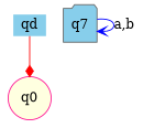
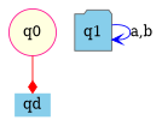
  strict digraph {
    rankdir=TB
    node [color=deeppink fillcolor=skyblue style=filled]
    qd [height=0 shape=none width=0]
    q0 [fillcolor=lightyellow height=0.5 shape=circle width=0.5]
-   q1 [color=gray40 height=0.5 shape=folder width=0.5 label=q7]
-   qd -> q0 [arrowhead=diamond color=red]
+   q1 [color=gray40 height=0.5 shape=folder width=0.5]
+   q0 -> qd [arrowhead=diamond color=red]
    q1 -> q1 [arrowhead=vee color=blue label="a,b"]
  }
